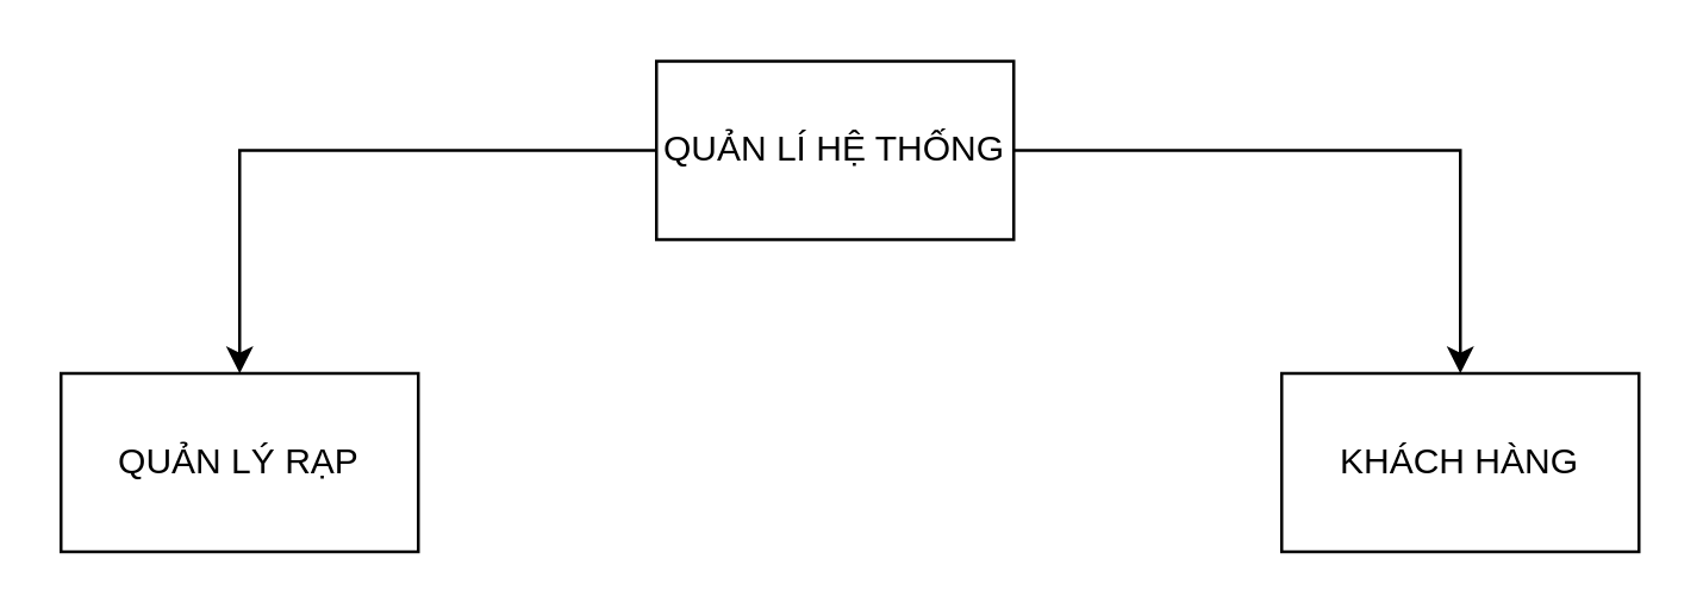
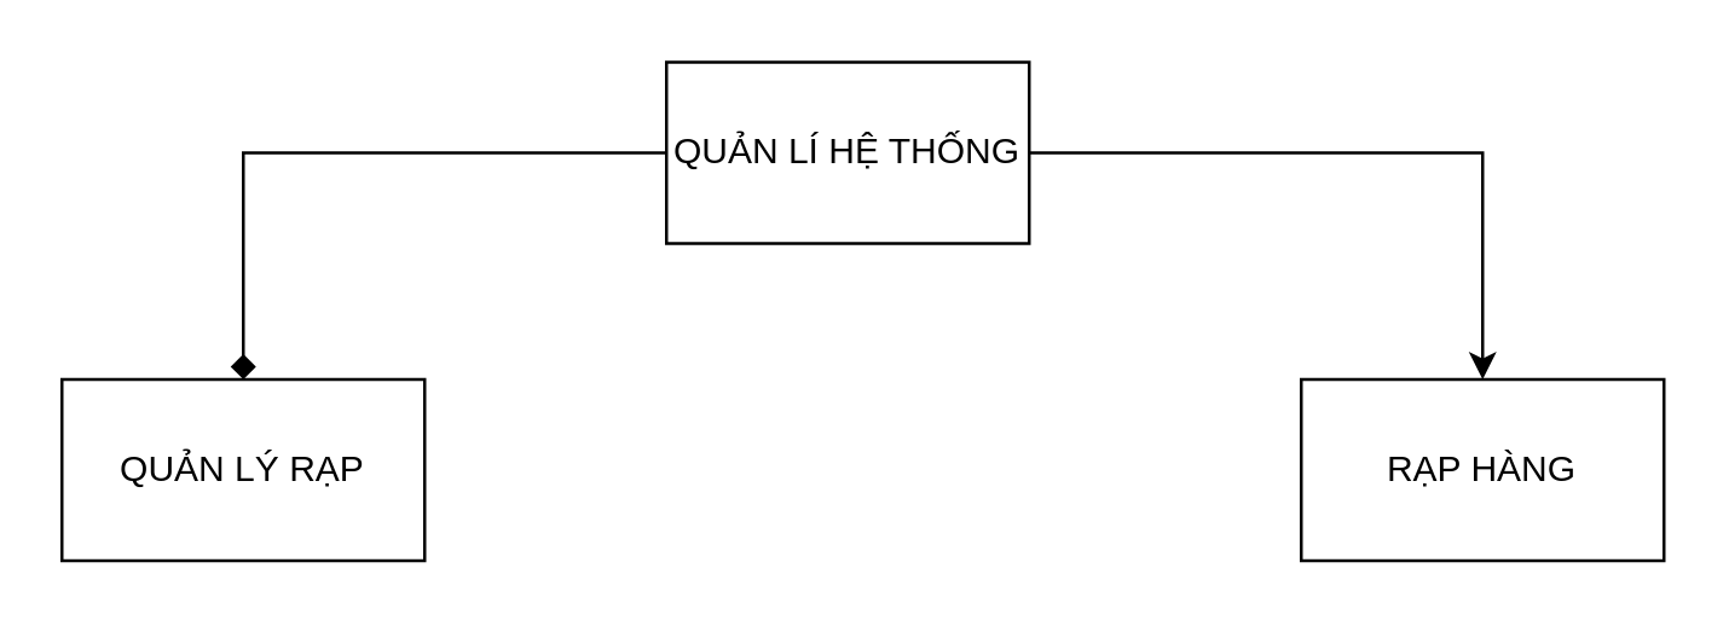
  <mxCell id="0" />
  <mxCell id="1" parent="0" />
- <mxCell id="2" style="edgeStyle=orthogonalEdgeStyle;rounded=0;orthogonalLoop=1;jettySize=auto;html=1;entryX=0.5;entryY=0;entryDx=0;entryDy=0;" edge="1" parent="1" source="4" target="5"><mxGeometry relative="1" as="geometry" /></mxCell>
+ <mxCell id="2" style="edgeStyle=orthogonalEdgeStyle;rounded=0;orthogonalLoop=1;jettySize=auto;html=1;entryX=0.5;entryY=0;entryDx=0;entryDy=0;endArrow=diamond;" edge="1" parent="1" source="4" target="5"><mxGeometry relative="1" as="geometry" /></mxCell>
  <mxCell id="3" style="edgeStyle=orthogonalEdgeStyle;rounded=0;orthogonalLoop=1;jettySize=auto;html=1;entryX=0.5;entryY=0;entryDx=0;entryDy=0;" edge="1" parent="1" source="4" target="6"><mxGeometry relative="1" as="geometry" /></mxCell>
  <mxCell id="4" value="QUẢN LÍ HỆ THỐNG" style="rounded=0;whiteSpace=wrap;html=1;" vertex="1" parent="1"><mxGeometry x="220" y="20" width="120" height="60" as="geometry" /></mxCell>
  <mxCell id="5" value="QUẢN LÝ RẠP" style="rounded=0;whiteSpace=wrap;html=1;" vertex="1" parent="1"><mxGeometry x="20" y="125" width="120" height="60" as="geometry" /></mxCell>
- <mxCell id="6" value="KHÁCH HÀNG" style="rounded=0;whiteSpace=wrap;html=1;" vertex="1" parent="1"><mxGeometry x="430" y="125" width="120" height="60" as="geometry" /></mxCell>
+ <mxCell id="6" value="RẠP HÀNG" style="rounded=0;whiteSpace=wrap;html=1;" vertex="1" parent="1"><mxGeometry x="430" y="125" width="120" height="60" as="geometry" /></mxCell>
